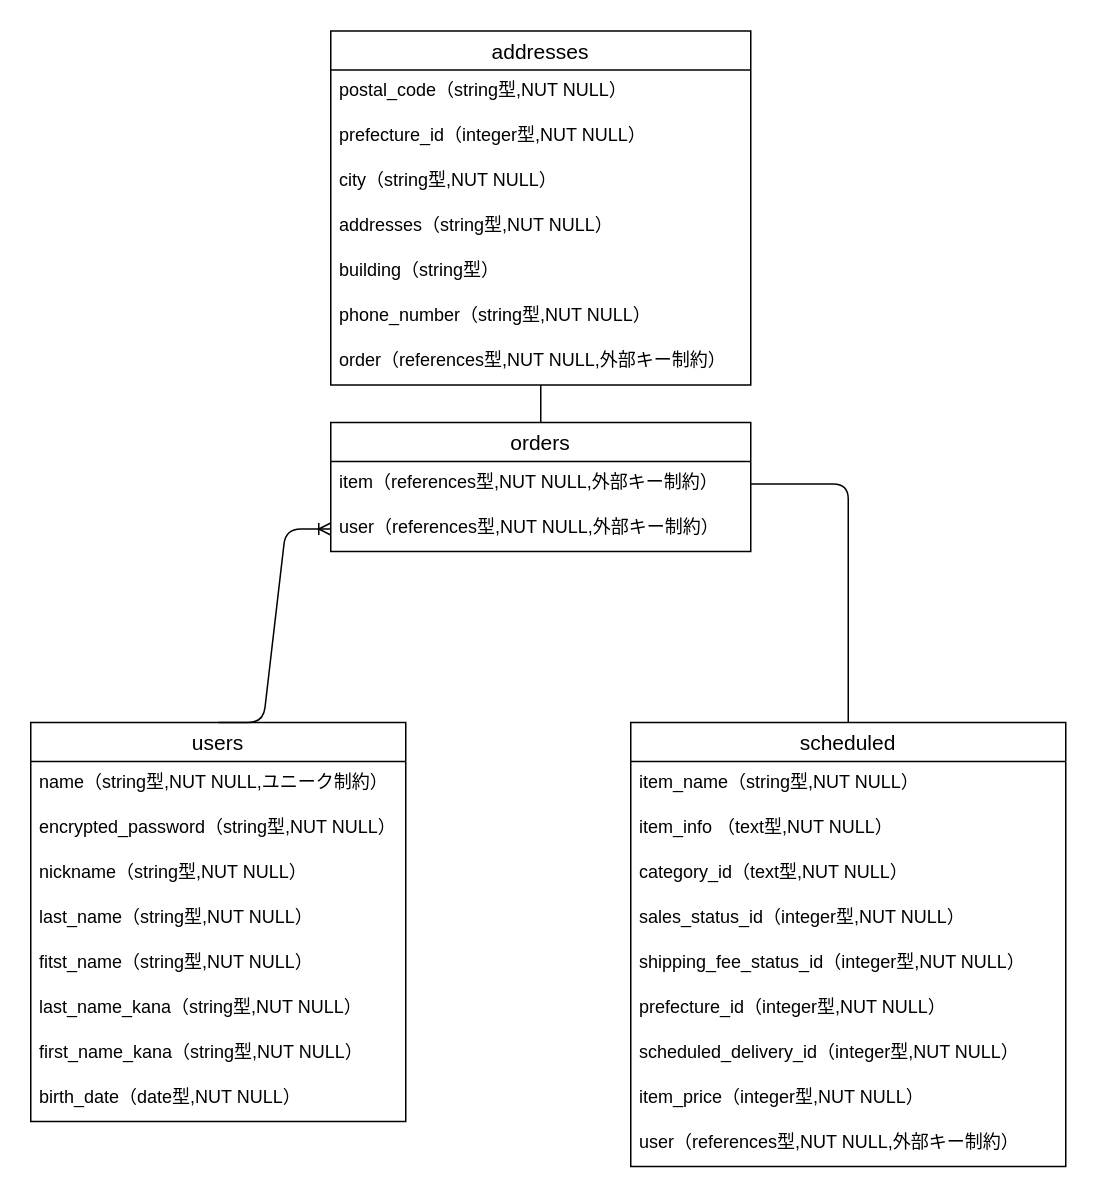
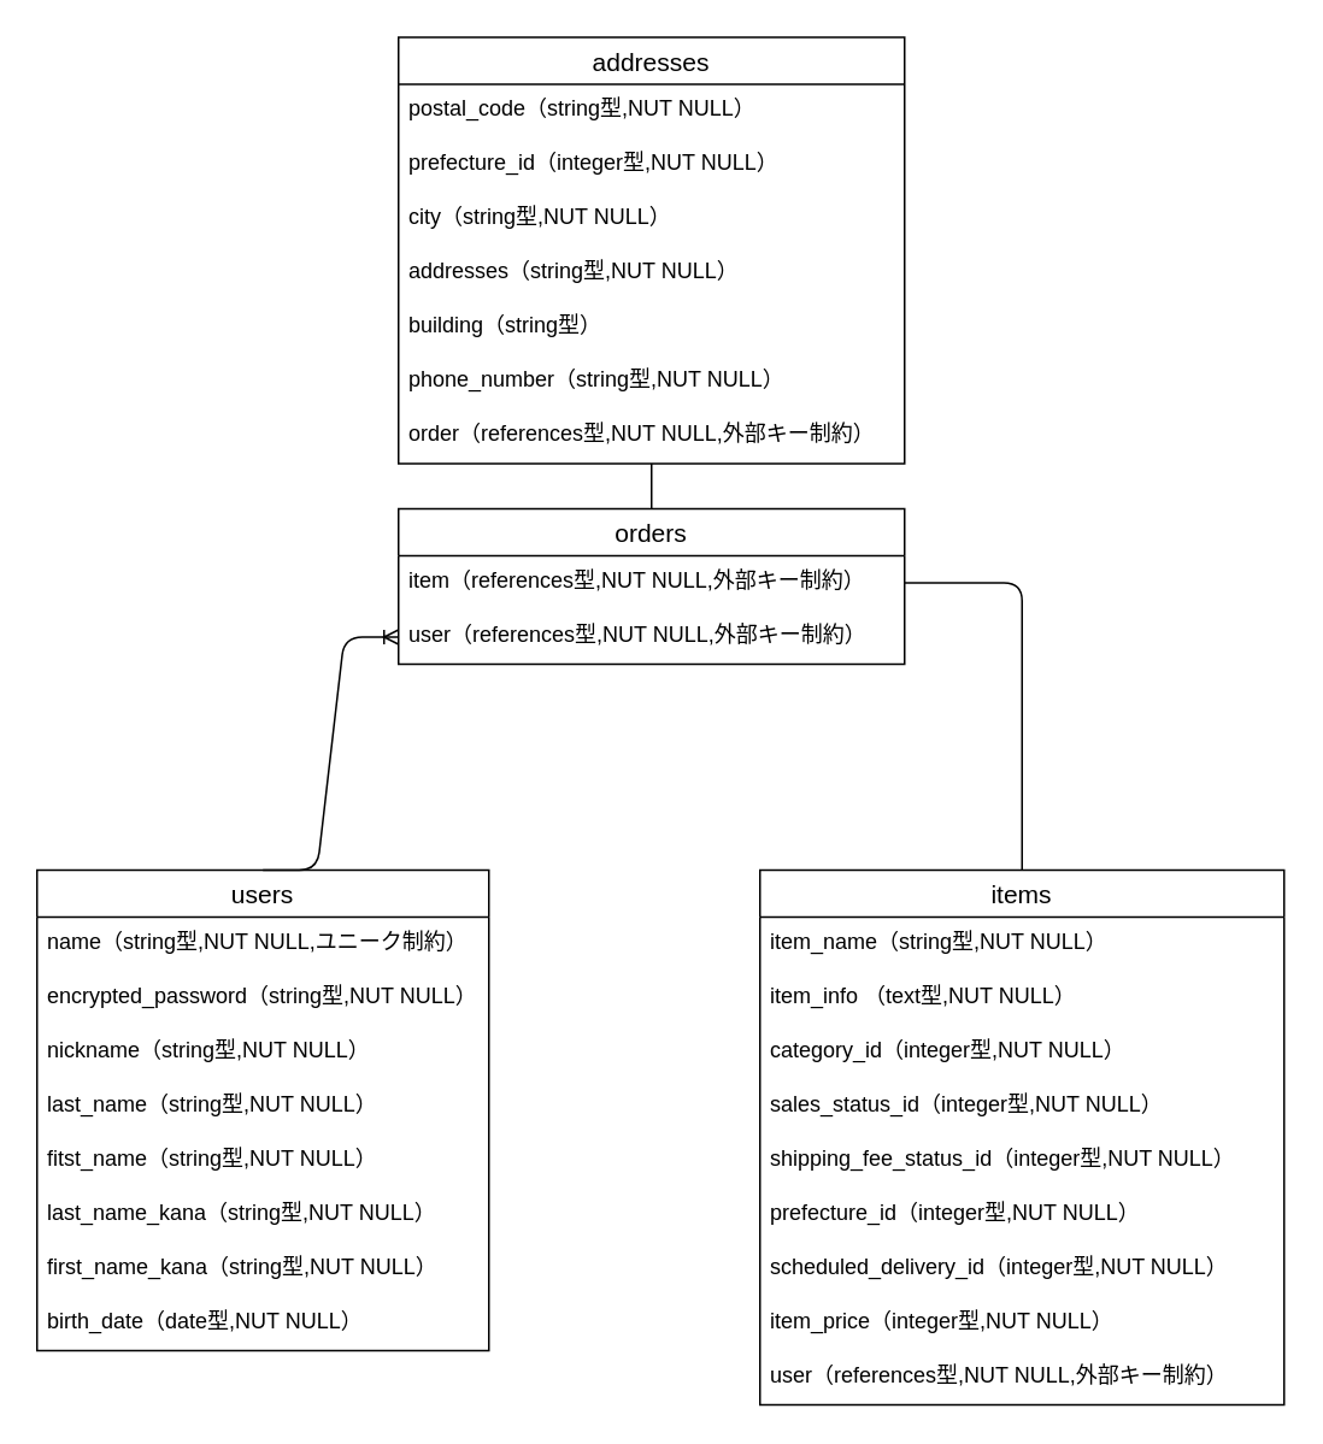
  <mxCell id="0" />
  <mxCell id="1" parent="0" />
  <mxCell id="2" value="users" style="swimlane;fontStyle=0;childLayout=stackLayout;horizontal=1;startSize=26;horizontalStack=0;resizeParent=1;resizeParentMax=0;resizeLast=0;collapsible=1;marginBottom=0;align=center;fontSize=14;" parent="1" vertex="1"><mxGeometry x="20" y="481" width="250" height="266" as="geometry" /></mxCell>
  <mxCell id="3" value="name（string型,NUT NULL,ユニーク制約）" style="text;strokeColor=none;fillColor=none;spacingLeft=4;spacingRight=4;overflow=hidden;rotatable=0;points=[[0,0.5],[1,0.5]];portConstraint=eastwest;fontSize=12;" parent="2" vertex="1"><mxGeometry y="26" width="250" height="30" as="geometry" /></mxCell>
  <mxCell id="4" value="encrypted_password（string型,NUT NULL）" style="text;strokeColor=none;fillColor=none;spacingLeft=4;spacingRight=4;overflow=hidden;rotatable=0;points=[[0,0.5],[1,0.5]];portConstraint=eastwest;fontSize=12;" parent="2" vertex="1"><mxGeometry y="56" width="250" height="30" as="geometry" /></mxCell>
  <mxCell id="5" value="nickname（string型,NUT NULL）" style="text;strokeColor=none;fillColor=none;spacingLeft=4;spacingRight=4;overflow=hidden;rotatable=0;points=[[0,0.5],[1,0.5]];portConstraint=eastwest;fontSize=12;" parent="2" vertex="1"><mxGeometry y="86" width="250" height="30" as="geometry" /></mxCell>
  <mxCell id="6" value="last_name（string型,NUT NULL）" style="text;strokeColor=none;fillColor=none;spacingLeft=4;spacingRight=4;overflow=hidden;rotatable=0;points=[[0,0.5],[1,0.5]];portConstraint=eastwest;fontSize=12;" parent="2" vertex="1"><mxGeometry y="116" width="250" height="30" as="geometry" /></mxCell>
  <mxCell id="7" value="fitst_name（string型,NUT NULL）" style="text;strokeColor=none;fillColor=none;spacingLeft=4;spacingRight=4;overflow=hidden;rotatable=0;points=[[0,0.5],[1,0.5]];portConstraint=eastwest;fontSize=12;" parent="2" vertex="1"><mxGeometry y="146" width="250" height="30" as="geometry" /></mxCell>
  <mxCell id="8" value="last_name_kana（string型,NUT NULL）" style="text;strokeColor=none;fillColor=none;spacingLeft=4;spacingRight=4;overflow=hidden;rotatable=0;points=[[0,0.5],[1,0.5]];portConstraint=eastwest;fontSize=12;" parent="2" vertex="1"><mxGeometry y="176" width="250" height="30" as="geometry" /></mxCell>
  <mxCell id="9" value="first_name_kana（string型,NUT NULL）" style="text;strokeColor=none;fillColor=none;spacingLeft=4;spacingRight=4;overflow=hidden;rotatable=0;points=[[0,0.5],[1,0.5]];portConstraint=eastwest;fontSize=12;" parent="2" vertex="1"><mxGeometry y="206" width="250" height="30" as="geometry" /></mxCell>
  <mxCell id="10" value="birth_date（date型,NUT NULL）" style="text;strokeColor=none;fillColor=none;spacingLeft=4;spacingRight=4;overflow=hidden;rotatable=0;points=[[0,0.5],[1,0.5]];portConstraint=eastwest;fontSize=12;" parent="2" vertex="1"><mxGeometry y="236" width="250" height="30" as="geometry" /></mxCell>
- <mxCell id="11" value="scheduled" style="swimlane;fontStyle=0;childLayout=stackLayout;horizontal=1;startSize=26;horizontalStack=0;resizeParent=1;resizeParentMax=0;resizeLast=0;collapsible=1;marginBottom=0;align=center;fontSize=14;" parent="1" vertex="1"><mxGeometry x="420" y="481" width="290" height="296" as="geometry" /></mxCell>
+ <mxCell id="11" value="items" style="swimlane;fontStyle=0;childLayout=stackLayout;horizontal=1;startSize=26;horizontalStack=0;resizeParent=1;resizeParentMax=0;resizeLast=0;collapsible=1;marginBottom=0;align=center;fontSize=14;" parent="1" vertex="1"><mxGeometry x="420" y="481" width="290" height="296" as="geometry" /></mxCell>
  <mxCell id="12" value="item_name（string型,NUT NULL）" style="text;strokeColor=none;fillColor=none;spacingLeft=4;spacingRight=4;overflow=hidden;rotatable=0;points=[[0,0.5],[1,0.5]];portConstraint=eastwest;fontSize=12;" parent="11" vertex="1"><mxGeometry y="26" width="290" height="30" as="geometry" /></mxCell>
  <mxCell id="13" value="item_info （text型,NUT NULL）" style="text;strokeColor=none;fillColor=none;spacingLeft=4;spacingRight=4;overflow=hidden;rotatable=0;points=[[0,0.5],[1,0.5]];portConstraint=eastwest;fontSize=12;" parent="11" vertex="1"><mxGeometry y="56" width="290" height="30" as="geometry" /></mxCell>
- <mxCell id="14" value="category_id（text型,NUT NULL）" style="text;strokeColor=none;fillColor=none;spacingLeft=4;spacingRight=4;overflow=hidden;rotatable=0;points=[[0,0.5],[1,0.5]];portConstraint=eastwest;fontSize=12;" parent="11" vertex="1"><mxGeometry y="86" width="290" height="30" as="geometry" /></mxCell>
+ <mxCell id="14" value="category_id（integer型,NUT NULL）" style="text;strokeColor=none;fillColor=none;spacingLeft=4;spacingRight=4;overflow=hidden;rotatable=0;points=[[0,0.5],[1,0.5]];portConstraint=eastwest;fontSize=12;" parent="11" vertex="1"><mxGeometry y="86" width="290" height="30" as="geometry" /></mxCell>
  <mxCell id="15" value="sales_status_id（integer型,NUT NULL）" style="text;strokeColor=none;fillColor=none;spacingLeft=4;spacingRight=4;overflow=hidden;rotatable=0;points=[[0,0.5],[1,0.5]];portConstraint=eastwest;fontSize=12;" parent="11" vertex="1"><mxGeometry y="116" width="290" height="30" as="geometry" /></mxCell>
  <mxCell id="16" value="shipping_fee_status_id（integer型,NUT NULL）" style="text;strokeColor=none;fillColor=none;spacingLeft=4;spacingRight=4;overflow=hidden;rotatable=0;points=[[0,0.5],[1,0.5]];portConstraint=eastwest;fontSize=12;" parent="11" vertex="1"><mxGeometry y="146" width="290" height="30" as="geometry" /></mxCell>
  <mxCell id="17" value="prefecture_id（integer型,NUT NULL）" style="text;strokeColor=none;fillColor=none;spacingLeft=4;spacingRight=4;overflow=hidden;rotatable=0;points=[[0,0.5],[1,0.5]];portConstraint=eastwest;fontSize=12;" parent="11" vertex="1"><mxGeometry y="176" width="290" height="30" as="geometry" /></mxCell>
  <mxCell id="18" value="scheduled_delivery_id（integer型,NUT NULL）" style="text;strokeColor=none;fillColor=none;spacingLeft=4;spacingRight=4;overflow=hidden;rotatable=0;points=[[0,0.5],[1,0.5]];portConstraint=eastwest;fontSize=12;" parent="11" vertex="1"><mxGeometry y="206" width="290" height="30" as="geometry" /></mxCell>
  <mxCell id="19" value="item_price（integer型,NUT NULL）" style="text;strokeColor=none;fillColor=none;spacingLeft=4;spacingRight=4;overflow=hidden;rotatable=0;points=[[0,0.5],[1,0.5]];portConstraint=eastwest;fontSize=12;" parent="11" vertex="1"><mxGeometry y="236" width="290" height="30" as="geometry" /></mxCell>
  <mxCell id="20" value="user（references型,NUT NULL,外部キー制約）" style="text;strokeColor=none;fillColor=none;spacingLeft=4;spacingRight=4;overflow=hidden;rotatable=0;points=[[0,0.5],[1,0.5]];portConstraint=eastwest;fontSize=12;" parent="11" vertex="1"><mxGeometry y="266" width="290" height="30" as="geometry" /></mxCell>
  <mxCell id="21" value="orders" style="swimlane;fontStyle=0;childLayout=stackLayout;horizontal=1;startSize=26;horizontalStack=0;resizeParent=1;resizeParentMax=0;resizeLast=0;collapsible=1;marginBottom=0;align=center;fontSize=14;" parent="1" vertex="1"><mxGeometry x="220" y="281" width="280" height="86" as="geometry" /></mxCell>
  <mxCell id="22" value="item（references型,NUT NULL,外部キー制約）" style="text;strokeColor=none;fillColor=none;spacingLeft=4;spacingRight=4;overflow=hidden;rotatable=0;points=[[0,0.5],[1,0.5]];portConstraint=eastwest;fontSize=12;" parent="21" vertex="1"><mxGeometry y="26" width="280" height="30" as="geometry" /></mxCell>
  <mxCell id="23" value="user（references型,NUT NULL,外部キー制約）" style="text;strokeColor=none;fillColor=none;spacingLeft=4;spacingRight=4;overflow=hidden;rotatable=0;points=[[0,0.5],[1,0.5]];portConstraint=eastwest;fontSize=12;" parent="21" vertex="1"><mxGeometry y="56" width="280" height="30" as="geometry" /></mxCell>
  <mxCell id="24" value="" style="edgeStyle=entityRelationEdgeStyle;fontSize=12;html=1;endArrow=ERoneToMany;entryX=0;entryY=0.5;entryDx=0;entryDy=0;exitX=0.5;exitY=0;exitDx=0;exitDy=0;" parent="1" source="2" target="23" edge="1"><mxGeometry width="100" height="100" relative="1" as="geometry"><mxPoint x="90" y="301" as="sourcePoint" /><mxPoint x="220" y="62" as="targetPoint" /></mxGeometry></mxCell>
  <mxCell id="25" value="addresses" style="swimlane;fontStyle=0;childLayout=stackLayout;horizontal=1;startSize=26;horizontalStack=0;resizeParent=1;resizeParentMax=0;resizeLast=0;collapsible=1;marginBottom=0;align=center;fontSize=14;" parent="1" vertex="1"><mxGeometry x="220" y="20" width="280" height="236" as="geometry" /></mxCell>
  <mxCell id="26" value="postal_code（string型,NUT NULL）" style="text;strokeColor=none;fillColor=none;spacingLeft=4;spacingRight=4;overflow=hidden;rotatable=0;points=[[0,0.5],[1,0.5]];portConstraint=eastwest;fontSize=12;" parent="25" vertex="1"><mxGeometry y="26" width="280" height="30" as="geometry" /></mxCell>
  <mxCell id="27" value="prefecture_id（integer型,NUT NULL）" style="text;strokeColor=none;fillColor=none;spacingLeft=4;spacingRight=4;overflow=hidden;rotatable=0;points=[[0,0.5],[1,0.5]];portConstraint=eastwest;fontSize=12;" parent="25" vertex="1"><mxGeometry y="56" width="280" height="30" as="geometry" /></mxCell>
  <mxCell id="28" value="city（string型,NUT NULL）" style="text;strokeColor=none;fillColor=none;spacingLeft=4;spacingRight=4;overflow=hidden;rotatable=0;points=[[0,0.5],[1,0.5]];portConstraint=eastwest;fontSize=12;" parent="25" vertex="1"><mxGeometry y="86" width="280" height="30" as="geometry" /></mxCell>
  <mxCell id="29" value="addresses（string型,NUT NULL）" style="text;strokeColor=none;fillColor=none;spacingLeft=4;spacingRight=4;overflow=hidden;rotatable=0;points=[[0,0.5],[1,0.5]];portConstraint=eastwest;fontSize=12;" parent="25" vertex="1"><mxGeometry y="116" width="280" height="30" as="geometry" /></mxCell>
  <mxCell id="30" value="building（string型）" style="text;strokeColor=none;fillColor=none;spacingLeft=4;spacingRight=4;overflow=hidden;rotatable=0;points=[[0,0.5],[1,0.5]];portConstraint=eastwest;fontSize=12;" parent="25" vertex="1"><mxGeometry y="146" width="280" height="30" as="geometry" /></mxCell>
  <mxCell id="31" value="phone_number（string型,NUT NULL）" style="text;strokeColor=none;fillColor=none;spacingLeft=4;spacingRight=4;overflow=hidden;rotatable=0;points=[[0,0.5],[1,0.5]];portConstraint=eastwest;fontSize=12;" parent="25" vertex="1"><mxGeometry y="176" width="280" height="30" as="geometry" /></mxCell>
  <mxCell id="32" value="order（references型,NUT NULL,外部キー制約）" style="text;strokeColor=none;fillColor=none;spacingLeft=4;spacingRight=4;overflow=hidden;rotatable=0;points=[[0,0.5],[1,0.5]];portConstraint=eastwest;fontSize=12;" parent="25" vertex="1"><mxGeometry y="206" width="280" height="30" as="geometry" /></mxCell>
  <mxCell id="33" value="" style="endArrow=none;html=1;rounded=0;exitX=0.5;exitY=0;exitDx=0;exitDy=0;entryX=0.5;entryY=1;entryDx=0;entryDy=0;" parent="1" source="21" target="25" edge="1"><mxGeometry relative="1" as="geometry"><mxPoint x="540" y="431" as="sourcePoint" /><mxPoint x="700" y="431" as="targetPoint" /></mxGeometry></mxCell>
  <mxCell id="34" value="" style="endArrow=none;html=1;rounded=1;exitX=1;exitY=0.5;exitDx=0;exitDy=0;entryX=0.5;entryY=0;entryDx=0;entryDy=0;" parent="1" source="22" target="11" edge="1"><mxGeometry relative="1" as="geometry"><mxPoint x="300" y="431" as="sourcePoint" /><mxPoint x="460" y="431" as="targetPoint" /><Array as="points"><mxPoint x="565" y="322" /></Array></mxGeometry></mxCell>
